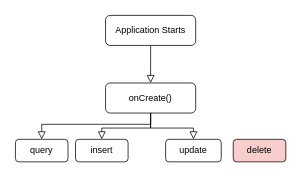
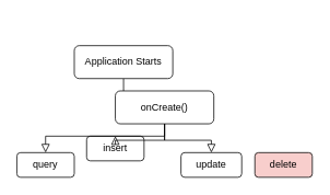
  <mxCell id="0" />
  <mxCell id="1" parent="0" />
  <mxCell id="2" value="" style="rounded=0;html=1;jettySize=auto;orthogonalLoop=1;fontSize=11;endArrow=block;endFill=0;endSize=8;strokeWidth=1;shadow=0;labelBackgroundColor=none;edgeStyle=orthogonalEdgeStyle;" parent="1" source="3" edge="1"><mxGeometry relative="1" as="geometry"><mxPoint x="200" y="110" as="targetPoint" /></mxGeometry></mxCell>
- <mxCell id="3" value="Application Starts" style="rounded=1;whiteSpace=wrap;html=1;fontSize=12;glass=0;strokeWidth=1;shadow=0;" parent="1" vertex="1"><mxGeometry x="140" y="20" width="120" height="40" as="geometry" /></mxCell>
+ <mxCell id="3" value="Application Starts" style="rounded=1;whiteSpace=wrap;html=1;fontSize=12;glass=0;strokeWidth=1;shadow=0;" parent="1" vertex="1"><mxGeometry x="90" y="55" width="120" height="40" as="geometry" /></mxCell>
  <mxCell id="4" value="onCreate()" style="rounded=1;whiteSpace=wrap;html=1;fontSize=12;glass=0;strokeWidth=1;shadow=0;" vertex="1" parent="1"><mxGeometry x="140" y="110" width="120" height="40" as="geometry" /></mxCell>
  <mxCell id="5" value="query" style="rounded=1;whiteSpace=wrap;html=1;fontSize=12;glass=0;strokeWidth=1;shadow=0;" vertex="1" parent="1"><mxGeometry x="20" y="185" width="70" height="30" as="geometry" /></mxCell>
- <mxCell id="6" value="insert" style="rounded=1;whiteSpace=wrap;html=1;fontSize=12;glass=0;strokeWidth=1;shadow=0;" vertex="1" parent="1"><mxGeometry x="100" y="185" width="70" height="30" as="geometry" /></mxCell>
+ <mxCell id="6" value="insert" style="rounded=1;whiteSpace=wrap;html=1;fontSize=12;glass=0;strokeWidth=1;shadow=0;" vertex="1" parent="1"><mxGeometry x="105" y="165" width="70" height="30" as="geometry" /></mxCell>
  <mxCell id="7" value="update&lt;span style=&quot;color: rgba(0 , 0 , 0 , 0) ; font-family: monospace ; font-size: 0px&quot;&gt;%3CmxGraphModel%3E%3Croot%3E%3CmxCell%20id%3D%220%22%2F%3E%3CmxCell%20id%3D%221%22%20parent%3D%220%22%2F%3E%3CmxCell%20id%3D%222%22%20value%3D%22query%22%20style%3D%22rounded%3D1%3BwhiteSpace%3Dwrap%3Bhtml%3D1%3BfontSize%3D12%3Bglass%3D0%3BstrokeWidth%3D1%3Bshadow%3D0%3B%22%20vertex%3D%221%22%20parent%3D%221%22%3E%3CmxGeometry%20x%3D%2260%22%20y%3D%22240%22%20width%3D%22120%22%20height%3D%2240%22%20as%3D%22geometry%22%2F%3E%3C%2FmxCell%3E%3C%2Froot%3E%3C%2FmxGraphModel%3E&lt;/span&gt;" style="rounded=1;whiteSpace=wrap;html=1;fontSize=12;glass=0;strokeWidth=1;shadow=0;" vertex="1" parent="1"><mxGeometry x="220" y="185" width="74" height="30" as="geometry" /></mxCell>
  <mxCell id="8" value="delete" style="rounded=1;whiteSpace=wrap;html=1;fontSize=12;glass=0;strokeWidth=1;shadow=0;fillColor=#f8cecc;" vertex="1" parent="1"><mxGeometry x="310" y="185" width="70" height="30" as="geometry" /></mxCell>
  <mxCell id="9" value="" style="rounded=0;html=1;jettySize=auto;orthogonalLoop=1;fontSize=11;endArrow=block;endFill=0;endSize=8;strokeWidth=1;shadow=0;labelBackgroundColor=none;edgeStyle=orthogonalEdgeStyle;exitX=0.5;exitY=1;exitDx=0;exitDy=0;entryX=0.5;entryY=0;entryDx=0;entryDy=0;" edge="1" parent="1" source="4" target="5"><mxGeometry relative="1" as="geometry"><mxPoint x="210" y="70" as="sourcePoint" /><mxPoint x="210" y="120" as="targetPoint" /><Array as="points"><mxPoint x="200" y="165" /><mxPoint x="55" y="165" /></Array></mxGeometry></mxCell>
  <mxCell id="10" value="" style="rounded=0;html=1;jettySize=auto;orthogonalLoop=1;fontSize=11;endArrow=block;endFill=0;endSize=8;strokeWidth=1;shadow=0;labelBackgroundColor=none;edgeStyle=orthogonalEdgeStyle;entryX=0.5;entryY=0;entryDx=0;entryDy=0;exitX=0.5;exitY=1;exitDx=0;exitDy=0;" edge="1" parent="1" source="4" target="6"><mxGeometry relative="1" as="geometry"><mxPoint x="210" y="70" as="sourcePoint" /><mxPoint x="210" y="120" as="targetPoint" /></mxGeometry></mxCell>
  <mxCell id="11" value="" style="rounded=0;html=1;jettySize=auto;orthogonalLoop=1;fontSize=11;endArrow=block;endFill=0;endSize=8;strokeWidth=1;shadow=0;labelBackgroundColor=none;edgeStyle=orthogonalEdgeStyle;entryX=0.5;entryY=0;entryDx=0;entryDy=0;exitX=0.5;exitY=1;exitDx=0;exitDy=0;" edge="1" parent="1" source="4" target="7"><mxGeometry relative="1" as="geometry"><mxPoint x="210" y="70" as="sourcePoint" /><mxPoint x="210" y="120" as="targetPoint" /></mxGeometry></mxCell>
